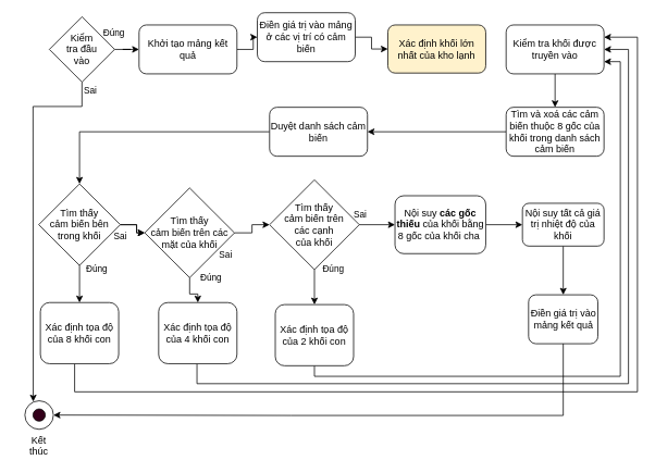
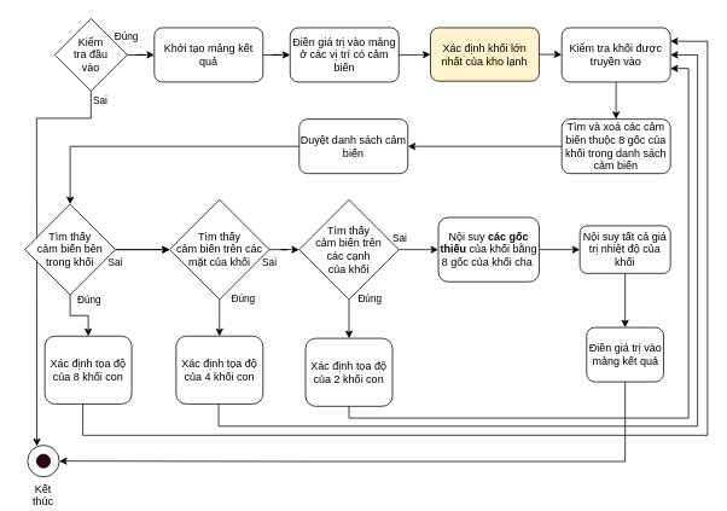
  <mxCell id="0" />
  <mxCell id="1" parent="0" />
  <mxCell id="2" value="Đúng" style="edgeStyle=orthogonalEdgeStyle;rounded=0;orthogonalLoop=1;jettySize=auto;html=1;entryX=0;entryY=0.5;entryDx=0;entryDy=0;" parent="1" source="4" target="6" edge="1"><mxGeometry x="0.203" y="-22" relative="1" as="geometry"><mxPoint x="-11" y="-42" as="offset" /></mxGeometry></mxCell>
  <mxCell id="3" value="Sai" style="rounded=0;orthogonalLoop=1;jettySize=auto;html=1;exitX=0.5;exitY=1;exitDx=0;exitDy=0;entryX=0.293;entryY=0.03;entryDx=0;entryDy=0;entryPerimeter=0;" parent="1" source="4" target="34" edge="1"><mxGeometry x="-0.951" y="10" relative="1" as="geometry"><mxPoint x="111" y="973.529" as="targetPoint" /><Array as="points"><mxPoint x="100" y="130" /><mxPoint x="40" y="130" /></Array><mxPoint as="offset" /></mxGeometry></mxCell>
  <mxCell id="4" value="Kiểm&lt;br&gt;tra đầu&lt;br&gt;vào" style="rhombus;whiteSpace=wrap;html=1;" parent="1" vertex="1"><mxGeometry x="60" y="20" width="80" height="80" as="geometry" /></mxCell>
  <mxCell id="5" style="edgeStyle=orthogonalEdgeStyle;rounded=0;orthogonalLoop=1;jettySize=auto;html=1;" parent="1" source="6" target="8" edge="1"><mxGeometry relative="1" as="geometry" /></mxCell>
  <mxCell id="6" value="Khởi tạo mảng kết quả" style="rounded=1;whiteSpace=wrap;html=1;" parent="1" vertex="1"><mxGeometry x="170" y="30" width="120" height="60" as="geometry" /></mxCell>
  <mxCell id="7" style="edgeStyle=orthogonalEdgeStyle;rounded=0;orthogonalLoop=1;jettySize=auto;html=1;entryX=0;entryY=0.5;entryDx=0;entryDy=0;" parent="1" source="8" target="29" edge="1"><mxGeometry relative="1" as="geometry" /></mxCell>
- <mxCell id="8" value="Điền giá trị vào mảng ở các vị trí có cảm biến" style="rounded=1;whiteSpace=wrap;html=1;" parent="1" vertex="1"><mxGeometry x="315" y="15" width="120" height="60" as="geometry" /></mxCell>
+ <mxCell id="8" value="Điền giá trị vào mảng ở các vị trí có cảm biến" style="rounded=1;whiteSpace=wrap;html=1;" parent="1" vertex="1"><mxGeometry x="320" y="30" width="120" height="60" as="geometry" /></mxCell>
  <mxCell id="9" value="Sai" style="edgeStyle=orthogonalEdgeStyle;rounded=0;orthogonalLoop=1;jettySize=auto;html=1;entryX=0;entryY=0.5;entryDx=0;entryDy=0;" parent="1" source="12" target="15" edge="1"><mxGeometry x="-1" y="-15" relative="1" as="geometry"><mxPoint as="offset" /></mxGeometry></mxCell>
  <mxCell id="10" value="Đúng" style="edgeStyle=orthogonalEdgeStyle;rounded=0;orthogonalLoop=1;jettySize=auto;html=1;entryX=0.5;entryY=0;entryDx=0;entryDy=0;" parent="1" source="12" target="21" edge="1"><mxGeometry x="-0.809" y="21" relative="1" as="geometry"><mxPoint as="offset" /></mxGeometry></mxCell>
  <mxCell id="11" value="" style="edgeStyle=orthogonalEdgeStyle;rounded=0;orthogonalLoop=1;jettySize=auto;html=1;" parent="1" source="12" target="15" edge="1"><mxGeometry relative="1" as="geometry" /></mxCell>
- <mxCell id="12" value="Tìm thấy&lt;br&gt;cảm biến bên trong khối" style="rhombus;whiteSpace=wrap;html=1;" parent="1" vertex="1"><mxGeometry x="47" y="225" width="100" height="100" as="geometry" /></mxCell>
+ <mxCell id="12" value="Tìm thấy&lt;br&gt;cảm biến bên trong khối" style="rhombus;whiteSpace=wrap;html=1;" parent="1" vertex="1"><mxGeometry x="27" y="225" width="100" height="100" as="geometry" /></mxCell>
  <mxCell id="13" value="Sai" style="edgeStyle=orthogonalEdgeStyle;rounded=0;orthogonalLoop=1;jettySize=auto;html=1;entryX=0;entryY=0.5;entryDx=0;entryDy=0;" parent="1" source="15" target="19" edge="1"><mxGeometry x="0.15" y="20" relative="1" as="geometry"><mxPoint x="-13" y="35" as="offset" /></mxGeometry></mxCell>
  <mxCell id="14" value="Đúng" style="edgeStyle=orthogonalEdgeStyle;rounded=0;orthogonalLoop=1;jettySize=auto;html=1;entryX=0.5;entryY=0;entryDx=0;entryDy=0;" parent="1" source="15" target="23" edge="1"><mxGeometry x="-1" y="26" relative="1" as="geometry"><mxPoint as="offset" /></mxGeometry></mxCell>
- <mxCell id="15" value="Tìm thấy&lt;br&gt;cảm biến trên các mặt của khối" style="rhombus;whiteSpace=wrap;html=1;" parent="1" vertex="1"><mxGeometry x="177" y="230" width="110" height="110" as="geometry" /></mxCell>
+ <mxCell id="15" value="Tìm thấy&lt;br&gt;cảm biến trên các mặt của khối" style="rhombus;whiteSpace=wrap;html=1;" parent="1" vertex="1"><mxGeometry x="187" y="220" width="110" height="110" as="geometry" /></mxCell>
  <mxCell id="16" value="Đúng" style="edgeStyle=orthogonalEdgeStyle;rounded=0;orthogonalLoop=1;jettySize=auto;html=1;entryX=0.5;entryY=0;entryDx=0;entryDy=0;" parent="1" source="19" target="25" edge="1"><mxGeometry x="-1" y="23" relative="1" as="geometry"><mxPoint as="offset" /></mxGeometry></mxCell>
  <mxCell id="17" style="edgeStyle=none;rounded=0;orthogonalLoop=1;jettySize=auto;html=1;entryX=0;entryY=0.5;entryDx=0;entryDy=0;" parent="1" source="19" target="27" edge="1"><mxGeometry relative="1" as="geometry" /></mxCell>
  <mxCell id="18" value="Sai" style="edgeLabel;html=1;align=center;verticalAlign=middle;resizable=0;points=[];" parent="17" vertex="1" connectable="0"><mxGeometry x="-0.467" y="1" relative="1" as="geometry"><mxPoint x="-11.67" y="-13" as="offset" /></mxGeometry></mxCell>
  <mxCell id="19" value="Tìm thấy&lt;br&gt;cảm biến trên&lt;br&gt;các cạnh&lt;br&gt;của khối" style="rhombus;whiteSpace=wrap;html=1;" parent="1" vertex="1"><mxGeometry x="330" y="220" width="110" height="110" as="geometry" /></mxCell>
  <mxCell id="20" style="edgeStyle=orthogonalEdgeStyle;rounded=0;orthogonalLoop=1;jettySize=auto;html=1;entryX=1;entryY=0.25;entryDx=0;entryDy=0;" parent="1" source="21" target="31" edge="1"><mxGeometry relative="1" as="geometry"><Array as="points"><mxPoint x="91" y="480" /><mxPoint x="781" y="480" /><mxPoint x="781" y="45" /></Array></mxGeometry></mxCell>
  <mxCell id="21" value="Xác định tọa độ của 8 khối con" style="rounded=1;whiteSpace=wrap;html=1;" parent="1" vertex="1"><mxGeometry x="49" y="370.5" width="96" height="75" as="geometry" /></mxCell>
  <mxCell id="22" style="edgeStyle=orthogonalEdgeStyle;rounded=0;orthogonalLoop=1;jettySize=auto;html=1;entryX=1;entryY=0.5;entryDx=0;entryDy=0;" parent="1" source="23" target="31" edge="1"><mxGeometry relative="1" as="geometry"><Array as="points"><mxPoint x="241" y="470" /><mxPoint x="770" y="470" /><mxPoint x="770" y="60" /></Array></mxGeometry></mxCell>
  <mxCell id="23" value="Xác định tọa độ của 4 khối con" style="rounded=1;whiteSpace=wrap;html=1;" parent="1" vertex="1"><mxGeometry x="194" y="370.5" width="96" height="75" as="geometry" /></mxCell>
  <mxCell id="24" style="edgeStyle=orthogonalEdgeStyle;rounded=0;orthogonalLoop=1;jettySize=auto;html=1;entryX=1;entryY=0.75;entryDx=0;entryDy=0;exitX=0.5;exitY=1;exitDx=0;exitDy=0;" parent="1" source="25" target="31" edge="1"><mxGeometry relative="1" as="geometry"><mxPoint x="470" y="460" as="sourcePoint" /><Array as="points"><mxPoint x="385" y="461" /><mxPoint x="760" y="461" /><mxPoint x="760" y="75" /></Array></mxGeometry></mxCell>
  <mxCell id="25" value="Xác định tọa độ của 2 khối con" style="rounded=1;whiteSpace=wrap;html=1;" parent="1" vertex="1"><mxGeometry x="337" y="373" width="96" height="75" as="geometry" /></mxCell>
  <mxCell id="26" style="edgeStyle=none;rounded=0;orthogonalLoop=1;jettySize=auto;html=1;" parent="1" source="27" target="37" edge="1"><mxGeometry relative="1" as="geometry" /></mxCell>
  <mxCell id="27" value="Nội suy &lt;b&gt;các gốc&lt;/b&gt; &lt;b&gt;thiếu&lt;/b&gt; của khối bằng 8 gốc của khối cha&amp;nbsp;" style="rounded=1;whiteSpace=wrap;html=1;" parent="1" vertex="1"><mxGeometry x="483.75" y="239.5" width="111.25" height="71" as="geometry" /></mxCell>
+ <mxCell id="28" style="edgeStyle=orthogonalEdgeStyle;rounded=0;orthogonalLoop=1;jettySize=auto;html=1;" parent="1" source="29" target="31" edge="1"><mxGeometry relative="1" as="geometry" /></mxCell>
  <mxCell id="29" value="Xác định khối lớn nhất của kho lạnh" style="rounded=1;whiteSpace=wrap;html=1;fillColor=#fff2cc;" parent="1" vertex="1"><mxGeometry x="475" y="30" width="120" height="59" as="geometry" /></mxCell>
  <mxCell id="30" style="edgeStyle=orthogonalEdgeStyle;rounded=0;orthogonalLoop=1;jettySize=auto;html=1;" edge="1" parent="1" source="31" target="41"><mxGeometry relative="1" as="geometry" /></mxCell>
  <mxCell id="31" value="Kiểm tra khối được truyền vào" style="rounded=1;whiteSpace=wrap;html=1;" parent="1" vertex="1"><mxGeometry x="620" y="30" width="120" height="60" as="geometry" /></mxCell>
  <mxCell id="32" value="" style="group;labelPosition=center;verticalLabelPosition=bottom;align=center;verticalAlign=top;" parent="1" vertex="1" connectable="0"><mxGeometry x="20" y="493.5" width="45" height="35" as="geometry" /></mxCell>
  <mxCell id="33" value="" style="group" parent="32" vertex="1" connectable="0"><mxGeometry x="10" y="-2.5" width="35" height="35" as="geometry" /></mxCell>
  <mxCell id="34" value="Kết thúc" style="ellipse;whiteSpace=wrap;html=1;aspect=fixed;labelPosition=center;verticalLabelPosition=bottom;align=center;verticalAlign=top;" parent="33" vertex="1"><mxGeometry width="35" height="35" as="geometry" /></mxCell>
  <mxCell id="35" value="" style="ellipse;whiteSpace=wrap;html=1;aspect=fixed;fillColor=#33001A;" parent="33" vertex="1"><mxGeometry x="10" y="10" width="15" height="15" as="geometry" /></mxCell>
  <mxCell id="36" style="edgeStyle=none;rounded=0;orthogonalLoop=1;jettySize=auto;html=1;" parent="1" source="37" target="39" edge="1"><mxGeometry relative="1" as="geometry" /></mxCell>
  <mxCell id="37" value="Nội suy tất cả giá trị nhiệt độ của khối" style="rounded=1;whiteSpace=wrap;html=1;" parent="1" vertex="1"><mxGeometry x="640" y="248.75" width="100" height="52.5" as="geometry" /></mxCell>
  <mxCell id="38" style="edgeStyle=orthogonalEdgeStyle;rounded=0;orthogonalLoop=1;jettySize=auto;html=1;entryX=1;entryY=0.5;entryDx=0;entryDy=0;" edge="1" parent="1" source="39" target="34"><mxGeometry relative="1" as="geometry"><Array as="points"><mxPoint x="690" y="509" /><mxPoint x="356" y="509" /></Array></mxGeometry></mxCell>
  <mxCell id="39" value="Điền giá trị vào mảng kết quả" style="rounded=1;whiteSpace=wrap;html=1;" parent="1" vertex="1"><mxGeometry x="647.5" y="361" width="85" height="60" as="geometry" /></mxCell>
  <mxCell id="40" style="edgeStyle=orthogonalEdgeStyle;rounded=0;orthogonalLoop=1;jettySize=auto;html=1;" edge="1" parent="1" source="41" target="43"><mxGeometry relative="1" as="geometry" /></mxCell>
  <mxCell id="41" value="Tìm và xoá các cảm biến thuộc 8 gốc của khối trong danh sách cảm biến" style="rounded=1;whiteSpace=wrap;html=1;" vertex="1" parent="1"><mxGeometry x="620" y="131" width="120" height="60" as="geometry" /></mxCell>
  <mxCell id="42" style="edgeStyle=orthogonalEdgeStyle;rounded=0;orthogonalLoop=1;jettySize=auto;html=1;entryX=0.5;entryY=0;entryDx=0;entryDy=0;" edge="1" parent="1" source="43" target="12"><mxGeometry relative="1" as="geometry" /></mxCell>
  <mxCell id="43" value="Duyệt danh sách cảm biến" style="rounded=1;whiteSpace=wrap;html=1;" vertex="1" parent="1"><mxGeometry x="330" y="131" width="120" height="60" as="geometry" /></mxCell>
